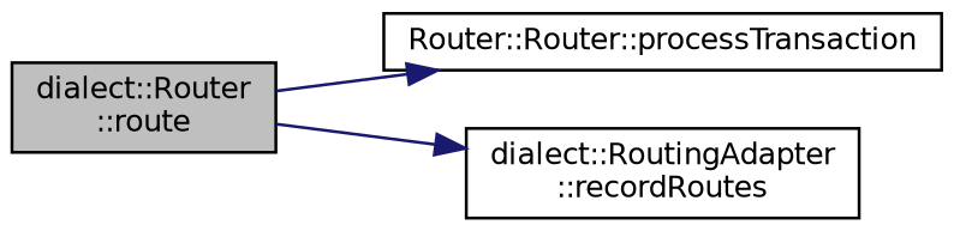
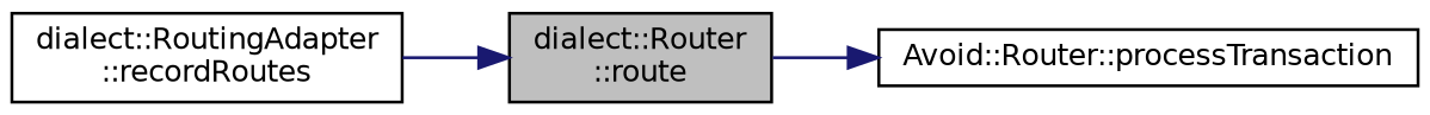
  digraph {
    rankdir=LR
    node [color=black fillcolor=white fontname=Helvetica fontsize=10 shape=record style=filled]
    edge [color=midnightblue fontname=Helvetica fontsize=10 labelfontname=Helvetica labelfontsize=10 style=solid]
    n1 [fillcolor=grey75 fontcolor=black height=0.2 label="dialect::Router\l::route" width=0.4]
-   n2 [height=0.2 label="Router::Router::processTransaction" width=0.4]
+   n2 [height=0.2 label="Avoid::Router::processTransaction" width=0.4]
    n3 [height=0.2 label="dialect::RoutingAdapter\l::recordRoutes" width=0.4]
    n1 -> n2
-   n1 -> n3
+   n3 -> n1
  }
